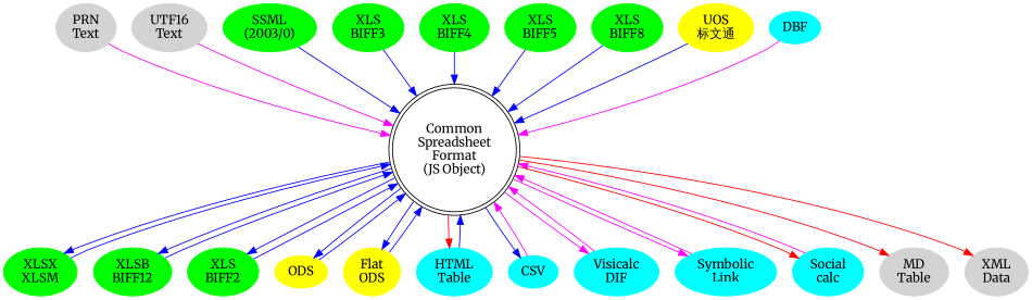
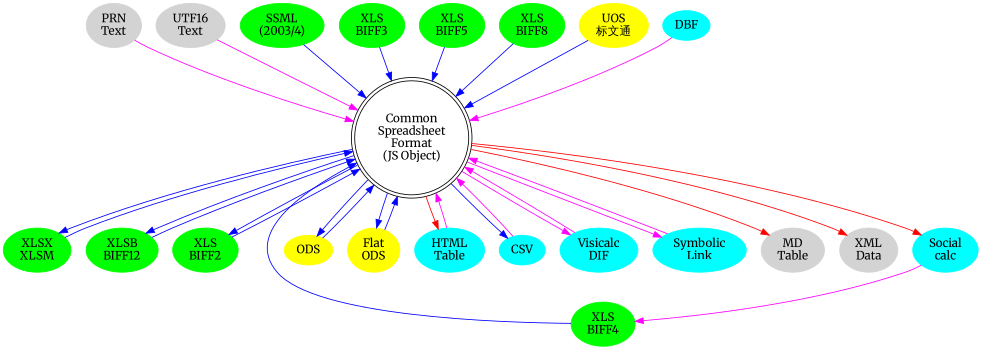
  digraph {
    fontname=Merriweather
    mindist=0.1
    node [color=green fontname=Merriweather style=filled]
    edge [color=blue fontname=Merriweather]
    n1 [color=lightgrey label="MD\nTable"]
    n2 [color=lightgrey label="PRN\nText"]
    n3 [color=lightgrey label="UTF16\nText"]
    n4 [color=lightgrey label="XML\nData"]
    n5 [label="XLSX\nXLSM"]
    n6 [label="XLSB\nBIFF12"]
-   n7 [label="SSML\n(2003/0)"]
+   n7 [label="SSML\n(2003/4)"]
    n8 [label="XLS\nBIFF2"]
    n9 [label="XLS\nBIFF3"]
    n10 [label="XLS\nBIFF4"]
    n11 [label="XLS\nBIFF5"]
    n12 [label="XLS\nBIFF8"]
    n13 [color=yellow label=ODS]
    n14 [color=yellow label="Flat\nODS"]
    n15 [color=yellow label="UOS\n标文通"]
    n16 [color=cyan label="HTML\nTable"]
    n17 [color=cyan label=CSV]
    n18 [color=cyan label=DBF]
    n19 [color=cyan label="Visicalc\nDIF"]
    n20 [color=cyan label="Symbolic\nLink"]
    n21 [color=cyan label="Social\ncalc"]
    n22 [label="Common\nSpreadsheet\nFormat\n(JS Object)" shape=doublecircle color="" style=""]
    subgraph sub_1 {
      n1
      n2
      n3
      n4
    }
    subgraph sub_2 {
      n5
      n6
      n7
      n8
      n9
      n10
      n11
      n12
    }
    subgraph sub_3 {
      n13
      n14
      n15
    }
    subgraph sub_4 {
      n16
      n17
      n18
      n19
      n20
      n21
    }
    subgraph sub_5 {
      n5
      n6
      n7
      n8
      n9
      n10
      n11
      n12
      n13
      n14
      n15
      n16
      n17
      n22
    }
    subgraph sub_6 {
      n2
      n3
      n17
      n18
      n19
      n20
      n21
      n22
    }
    subgraph sub_7 {
      n1
      n4
      n16
      n22
    }
    n2 -> n22 [color=magenta]
    n3 -> n22 [color=magenta]
    n5 -> n22
    n6 -> n22
    n7 -> n22
    n8 -> n22
    n9 -> n22
    n10 -> n22
    n11 -> n22
    n12 -> n22
    n13 -> n22
    n14 -> n22
    n15 -> n22
-   n16 -> n22
+   n16 -> n22 [color=magenta]
    n17 -> n22 [color=magenta]
    n18 -> n22 [color=magenta]
    n19 -> n22 [color=magenta]
    n20 -> n22 [color=magenta]
-   n21 -> n22 [color=magenta]
+   n21 -> n10 [color=magenta]
    n22 -> n1 [color=red]
    n22 -> n4 [color=red]
    n22 -> n5
    n22 -> n6
    n22 -> n8
    n22 -> n13
    n22 -> n14
    n22 -> n16 [color=red]
    n22 -> n17
    n22 -> n19 [color=magenta]
    n22 -> n20 [color=magenta]
    n22 -> n21 [color=red]
  }
